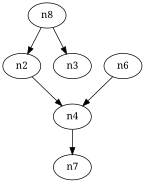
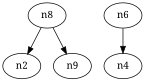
  digraph {
    fontname="Noto Serif"
    node [fontname="Noto Serif"]
    edge [fontname="Noto Serif"]
    n1 [label=n8]
    n2
-   n3
+   n3 [label=n9]
    n4
-   n7
    n6
    n1 -> n2
    n1 -> n3
-   n2 -> n4
-   n4 -> n7
    n6 -> n4
  }
